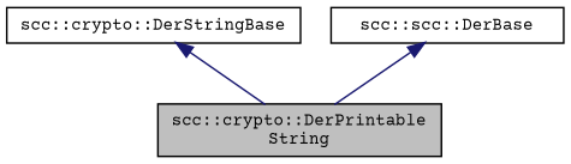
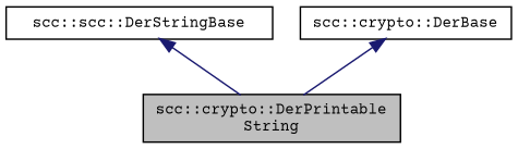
  digraph {
    fontname="Courier Prime"
    node [color=black fillcolor=white fontname="Courier Prime" fontsize=10 shape=record style=filled]
    edge [color=midnightblue dir=back fontname="Courier Prime" fontsize=10 labelfontname=Helvetica labelfontsize=10 style=solid]
    n1 [fillcolor=grey75 fontcolor=black height=0.2 label="scc::crypto::DerPrintable\lString" width=0.4]
-   n2 [height=0.2 label="scc::crypto::DerStringBase" width=0.4]
-   n3 [height=0.2 label="scc::scc::DerBase" width=0.4]
+   n2 [height=0.2 label="scc::scc::DerStringBase" width=0.4]
+   n3 [height=0.2 label="scc::crypto::DerBase" width=0.4]
    n2 -> n1
    n3 -> n1
  }
